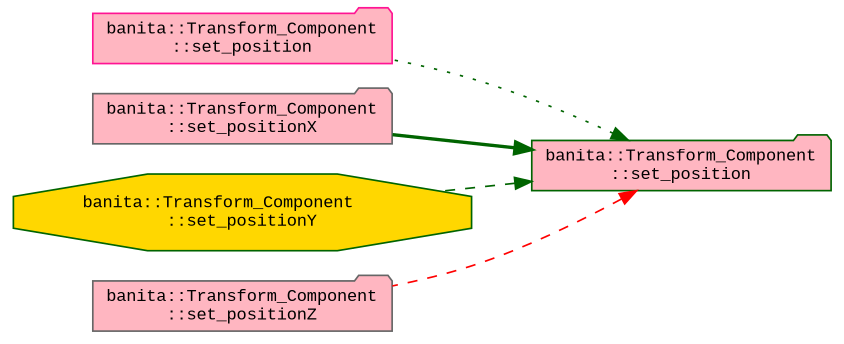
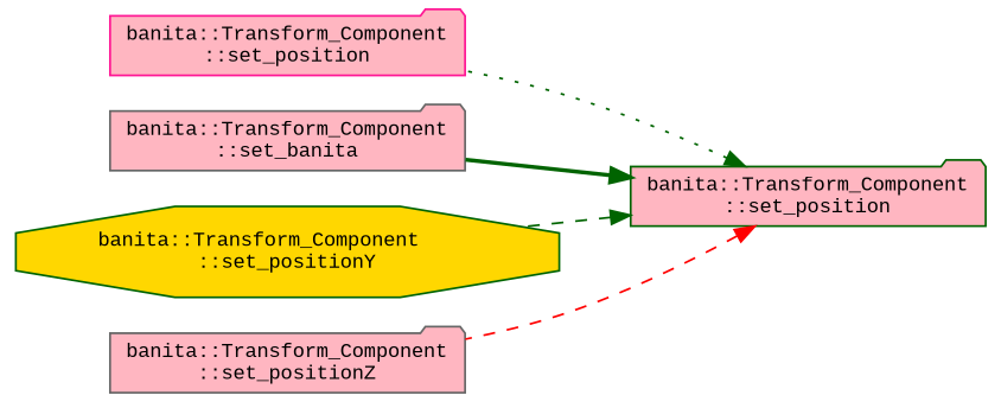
  digraph {
    rankdir=RL
    fontname="Liberation Mono"
    node [color=darkgreen fillcolor=lightpink fontname="Liberation Mono" fontsize=10 shape=folder style=filled]
    edge [color=darkgreen dir=back fontname="Liberation Mono" fontsize=10 labelfontname=Helvetica labelfontsize=10 style=dashed]
    n1 [fontcolor=black height=0.2 label="banita::Transform_Component\l::set_position" width=0.4]
    n2 [color=deeppink height=0.2 label="banita::Transform_Component\l::set_position" width=0.4]
-   n3 [color=gray40 height=0.2 label="banita::Transform_Component\l::set_positionX" width=0.4]
+   n3 [color=gray40 height=0.2 label="banita::Transform_Component\l::set_banita" width=0.4]
    n4 [fillcolor=gold height=0.2 label="banita::Transform_Component\l::set_positionY" shape=octagon width=0.4]
    n5 [color=gray40 height=0.2 label="banita::Transform_Component\l::set_positionZ" width=0.4]
    n1 -> n2 [style=dotted]
    n1 -> n3 [style=bold]
    n1 -> n4
    n1 -> n5 [color=red]
  }
